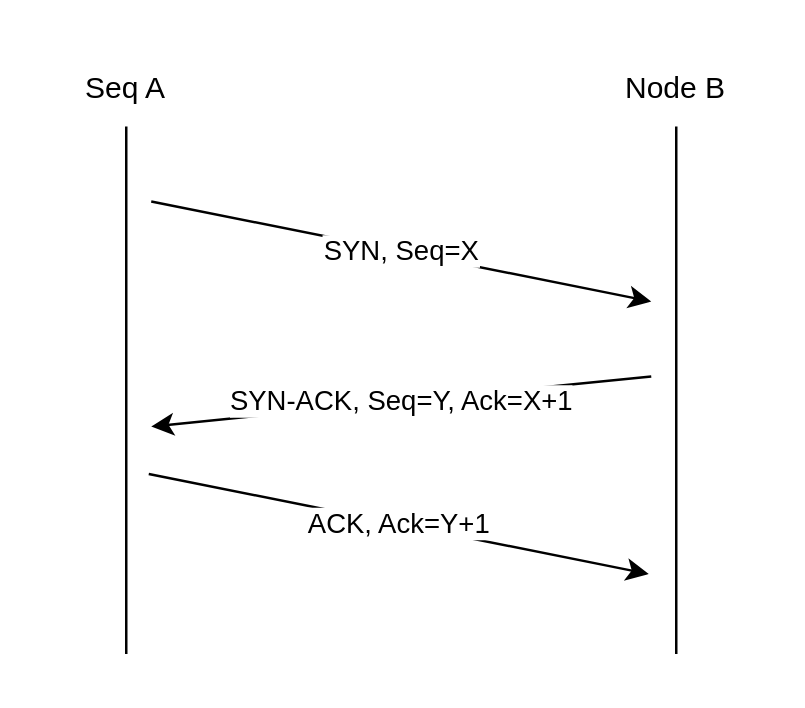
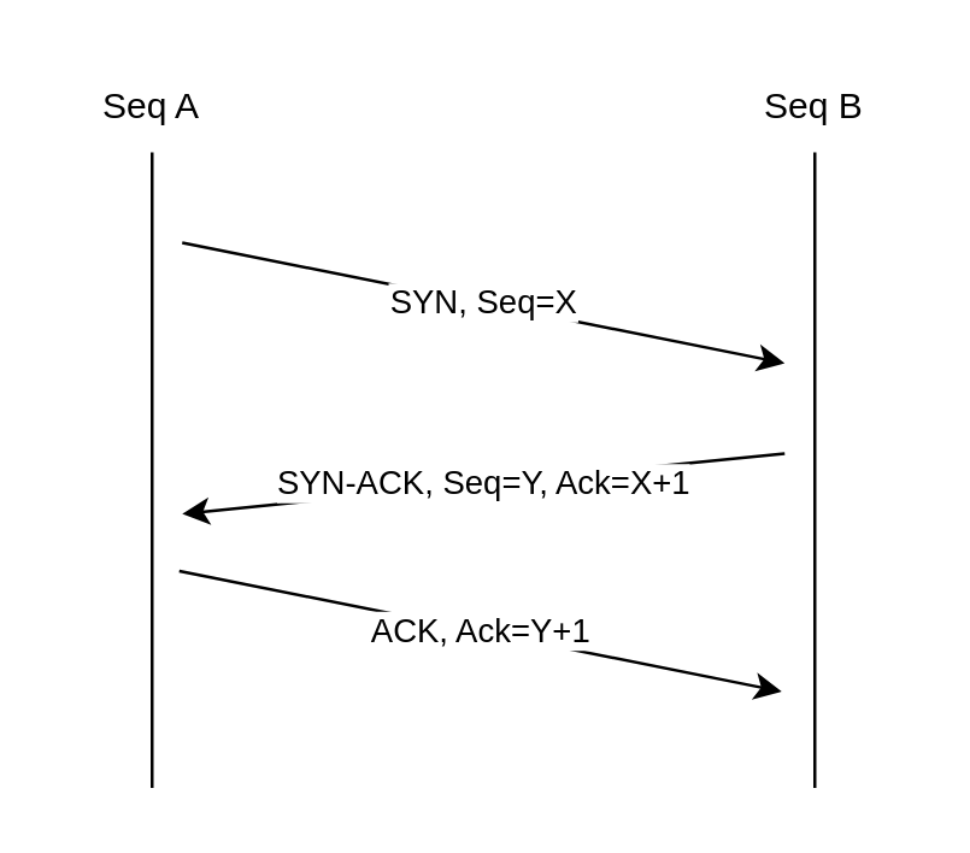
  <mxCell id="0" />
  <mxCell id="1" parent="0" />
  <mxCell id="2" value="" style="endArrow=none;html=1;rounded=0;" edge="1" parent="1"><mxGeometry width="50" height="50" relative="1" as="geometry"><mxPoint x="50" y="261" as="sourcePoint" /><mxPoint x="50" y="50" as="targetPoint" /></mxGeometry></mxCell>
  <mxCell id="3" value="" style="endArrow=none;html=1;rounded=0;" edge="1" parent="1" target="4"><mxGeometry width="50" height="50" relative="1" as="geometry"><mxPoint x="270" y="261" as="sourcePoint" /><mxPoint x="270" y="50" as="targetPoint" /></mxGeometry></mxCell>
- <mxCell id="4" value="Node B" style="text;html=1;align=center;verticalAlign=middle;whiteSpace=wrap;rounded=0;" vertex="1" parent="1"><mxGeometry x="240" y="20" width="60" height="30" as="geometry" /></mxCell>
+ <mxCell id="4" value="Seq B" style="text;html=1;align=center;verticalAlign=middle;whiteSpace=wrap;rounded=0;" vertex="1" parent="1"><mxGeometry x="240" y="20" width="60" height="30" as="geometry" /></mxCell>
  <mxCell id="5" value="Seq A" style="text;html=1;align=center;verticalAlign=middle;whiteSpace=wrap;rounded=0;" vertex="1" parent="1"><mxGeometry x="20" y="20" width="60" height="30" as="geometry" /></mxCell>
  <mxCell id="6" value="SYN, Seq=X" style="endArrow=classic;html=1;rounded=0;" edge="1" parent="1"><mxGeometry width="50" height="50" relative="1" as="geometry"><mxPoint x="60" y="80" as="sourcePoint" /><mxPoint x="260" y="120" as="targetPoint" /></mxGeometry></mxCell>
  <mxCell id="7" value="SYN-ACK, Seq=Y, Ack=X+1" style="endArrow=classic;html=1;rounded=0;" edge="1" parent="1"><mxGeometry width="50" height="50" relative="1" as="geometry"><mxPoint x="260" y="150" as="sourcePoint" /><mxPoint x="60" y="170" as="targetPoint" /></mxGeometry></mxCell>
  <mxCell id="8" value="ACK, Ack=Y+1" style="endArrow=classic;html=1;rounded=0;" edge="1" parent="1"><mxGeometry width="50" height="50" relative="1" as="geometry"><mxPoint x="59" y="189" as="sourcePoint" /><mxPoint x="259" y="229" as="targetPoint" /></mxGeometry></mxCell>
